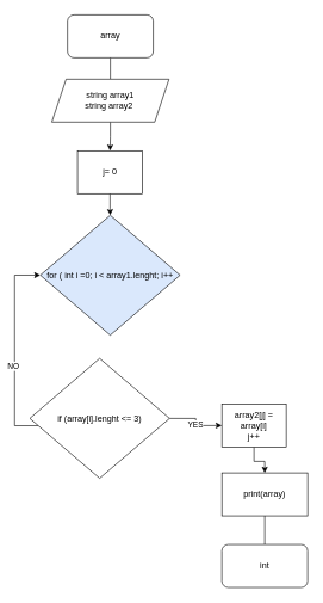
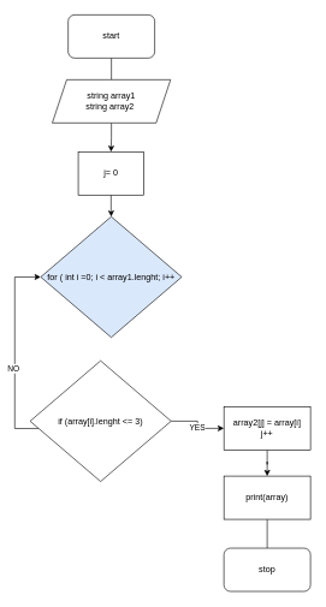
  <mxCell id="0" />
  <mxCell id="1" parent="0" />
  <mxCell id="2" style="edgeStyle=orthogonalEdgeStyle;rounded=0;orthogonalLoop=1;jettySize=auto;html=1;exitX=0.5;exitY=1;exitDx=0;exitDy=0;entryX=0.5;entryY=0;entryDx=0;entryDy=0;endArrow=none;" parent="1" source="3" target="5" edge="1"><mxGeometry relative="1" as="geometry" /></mxCell>
- <mxCell id="3" value="array" style="rounded=1;whiteSpace=wrap;html=1;" parent="1" vertex="1"><mxGeometry x="94" y="20" width="120" height="60" as="geometry" /></mxCell>
+ <mxCell id="3" value="start" style="rounded=1;whiteSpace=wrap;html=1;" parent="1" vertex="1"><mxGeometry x="94" y="20" width="120" height="60" as="geometry" /></mxCell>
  <mxCell id="4" style="edgeStyle=orthogonalEdgeStyle;rounded=0;orthogonalLoop=1;jettySize=auto;html=1;entryX=0.5;entryY=0;entryDx=0;entryDy=0;" parent="1" source="5" target="7" edge="1"><mxGeometry relative="1" as="geometry" /></mxCell>
  <mxCell id="5" value="string array1&lt;br&gt;string array2&amp;nbsp;" style="shape=parallelogram;perimeter=parallelogramPerimeter;whiteSpace=wrap;html=1;fixedSize=1;" parent="1" vertex="1"><mxGeometry x="72" y="110" width="164" height="60" as="geometry" /></mxCell>
  <mxCell id="6" value="" style="edgeStyle=orthogonalEdgeStyle;rounded=0;orthogonalLoop=1;jettySize=auto;html=1;" parent="1" source="7" target="8" edge="1"><mxGeometry relative="1" as="geometry" /></mxCell>
  <mxCell id="7" value="j= 0" style="rounded=0;whiteSpace=wrap;html=1;" parent="1" vertex="1"><mxGeometry x="108" y="210" width="91" height="60" as="geometry" /></mxCell>
  <mxCell id="8" value="for ( int i =0; i &amp;lt; array1.lenght; i++" style="rhombus;whiteSpace=wrap;html=1;fillColor=#dae8fc;" parent="1" vertex="1"><mxGeometry x="56" y="300" width="195.5" height="167.5" as="geometry" /></mxCell>
  <mxCell id="9" style="edgeStyle=orthogonalEdgeStyle;rounded=0;orthogonalLoop=1;jettySize=auto;html=1;entryX=0;entryY=0.5;entryDx=0;entryDy=0;" parent="1" source="11" target="8" edge="1"><mxGeometry relative="1" as="geometry"><mxPoint x="20" y="380" as="targetPoint" /><Array as="points"><mxPoint x="20" y="594" /><mxPoint x="20" y="384" /></Array></mxGeometry></mxCell>
  <mxCell id="10" style="edgeStyle=orthogonalEdgeStyle;rounded=0;orthogonalLoop=1;jettySize=auto;html=1;exitX=1;exitY=0.5;exitDx=0;exitDy=0;entryX=0;entryY=0.5;entryDx=0;entryDy=0;" parent="1" source="11" target="13" edge="1"><mxGeometry relative="1" as="geometry" /></mxCell>
  <mxCell id="11" value="if (array[i].lenght &amp;lt;= 3)" style="rhombus;whiteSpace=wrap;html=1;" parent="1" vertex="1"><mxGeometry x="41.25" y="500" width="195.5" height="167.5" as="geometry" /></mxCell>
  <mxCell id="12" value="" style="edgeStyle=orthogonalEdgeStyle;rounded=0;orthogonalLoop=1;jettySize=auto;html=1;" parent="1" source="13" target="15" edge="1"><mxGeometry relative="1" as="geometry" /></mxCell>
- <mxCell id="13" value="array2[j] = array[i]&lt;br&gt;j++" style="rounded=0;whiteSpace=wrap;html=1;" parent="1" vertex="1"><mxGeometry x="310" y="563.75" width="90" height="60" as="geometry" /></mxCell>
+ <mxCell id="13" value="array2[j] = array[i]&lt;br&gt;j++" style="rounded=0;whiteSpace=wrap;html=1;" parent="1" vertex="1"><mxGeometry x="310" y="563.75" width="120" height="60" as="geometry" /></mxCell>
  <mxCell id="14" style="edgeStyle=orthogonalEdgeStyle;rounded=0;orthogonalLoop=1;jettySize=auto;html=1;entryX=0.5;entryY=0;entryDx=0;entryDy=0;endArrow=none;" parent="1" source="15" target="16" edge="1"><mxGeometry relative="1" as="geometry" /></mxCell>
  <mxCell id="15" value="print(array)" style="rounded=0;whiteSpace=wrap;html=1;" parent="1" vertex="1"><mxGeometry x="310" y="660" width="120" height="60" as="geometry" /></mxCell>
- <mxCell id="16" value="int" style="rounded=1;whiteSpace=wrap;html=1;" parent="1" vertex="1"><mxGeometry x="310" y="760" width="120" height="60" as="geometry" /></mxCell>
+ <mxCell id="16" value="stop" style="rounded=1;whiteSpace=wrap;html=1;" parent="1" vertex="1"><mxGeometry x="310" y="760" width="120" height="60" as="geometry" /></mxCell>
  <mxCell id="17" value="YES" style="edgeLabel;html=1;align=center;verticalAlign=middle;resizable=0;points=[];" parent="1" vertex="1" connectable="0"><mxGeometry x="151.1" y="397.9" as="geometry"><mxPoint x="121" y="195" as="offset" /></mxGeometry></mxCell>
  <mxCell id="18" value="NO" style="edgeLabel;html=1;align=center;verticalAlign=middle;resizable=0;points=[];" parent="1" vertex="1" connectable="0"><mxGeometry x="47.75" y="485" as="geometry"><mxPoint x="-30" y="25" as="offset" /></mxGeometry></mxCell>
